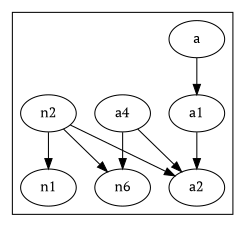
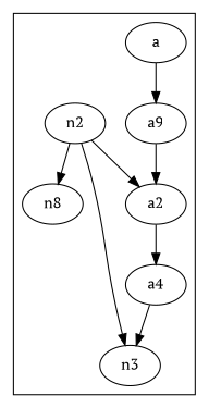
  digraph {
    fontname="PT Serif"
    node [fontname="PT Serif"]
    edge [fontname="PT Serif"]
    a
-   a1
-   n1
+   a1 [label=a9]
+   n1 [label=n8]
    a2
    n2
    a3 [label=a4]
-   n3 [label=n6]
+   n3
    subgraph cluster_1 {
      a
      a1
      n1
      a2
      n2
      a3
      n3
    }
    subgraph cluster_2 {
    }
    a -> a1
    a1 -> a2
-   a3 -> a2
+   a2 -> a3
    n2 -> n1
    n2 -> a2
    n2 -> n3
    a3 -> n3
  }
